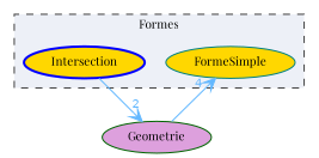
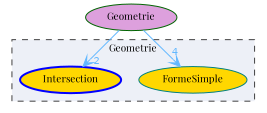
  digraph {
    compound=true
    fontname="Playfair Display"
    node [fillcolor=gold fontname="Playfair Display" fontsize=10 shape=ellipse style=filled]
    edge [arrowhead=vee color=steelblue1 fontcolor=steelblue1 fontname="Playfair Display" fontsize=10 labeldistance=1.5 labelfontname=Helvetica labelfontsize=10]
    n1 [color=teal height=0.2 label=FormeSimple width=0.4]
    n2 [color=blue height=0.2 label=Intersection style="filled,bold" width=0.4]
    n3 [color=darkgreen fillcolor=plum height=0.2 label=Geometrie width=0.4]
    subgraph cluster_1 {
      bgcolor="#edf0f7"
      fontsize=10
-     label=Formes
+     label=Geometrie
      pencolor=grey25
      style="filled,dashed"
      n1
      n2
    }
-   n2 -> n3 [headlabel=2]
+   n3 -> n2 [headlabel=2]
    n3 -> n1 [headlabel=4]
  }
